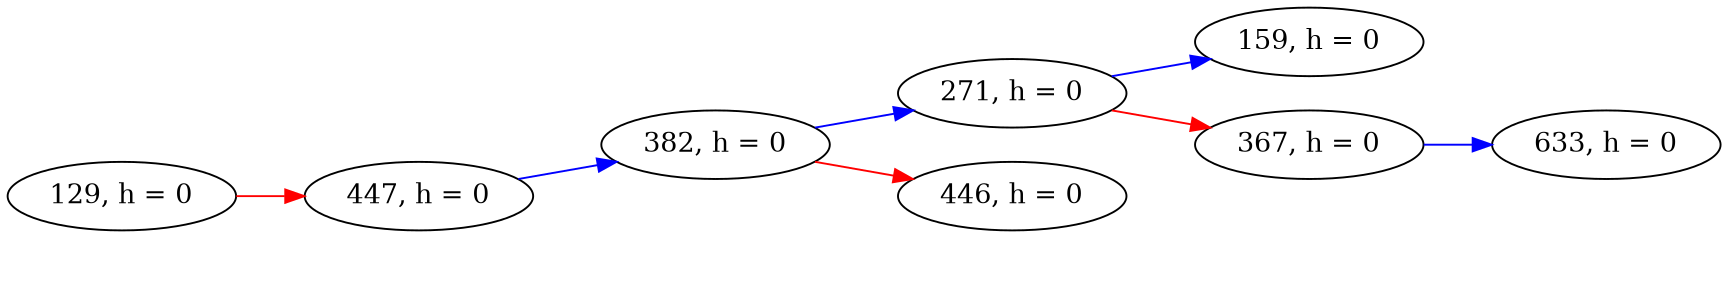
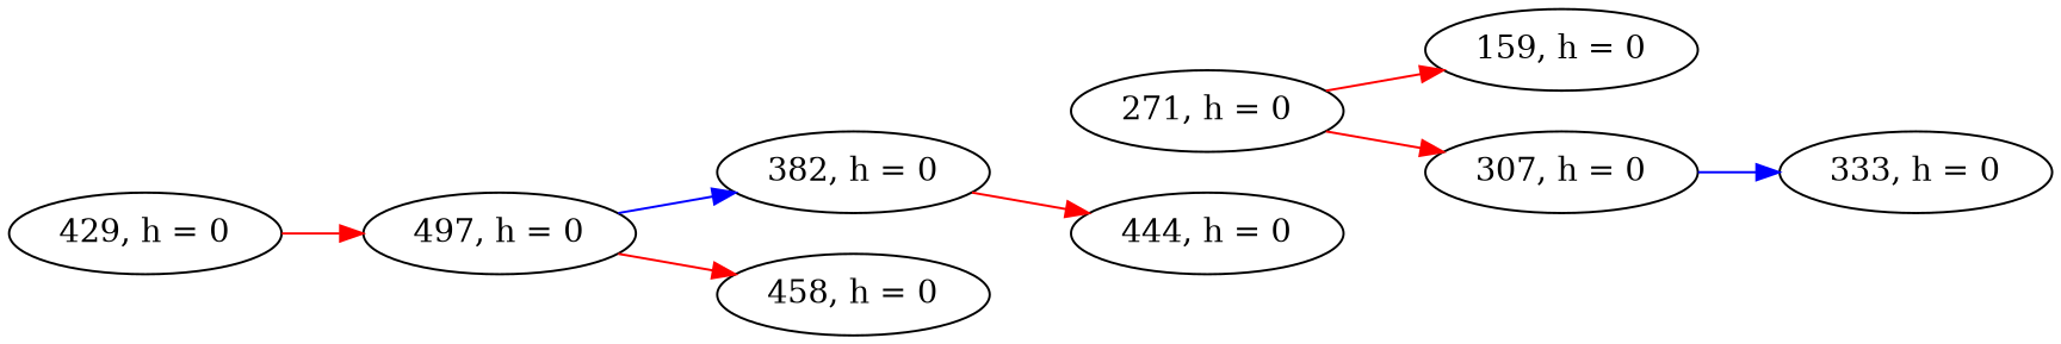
  digraph {
    rankdir=LR
    edge [color=red]
-   n1 [label="129, h = 0"]
-   n2 [label="447, h = 0"]
+   n1 [label="429, h = 0"]
+   n2 [label="497, h = 0"]
    n3 [label="382, h = 0"]
+   n4 [label="458, h = 0"]
    n5 [label="271, h = 0"]
-   n6 [label="446, h = 0"]
+   n6 [label="444, h = 0"]
    n7 [label="159, h = 0"]
-   n8 [label="367, h = 0"]
-   n9 [label="633, h = 0"]
+   n8 [label="307, h = 0"]
+   n9 [label="333, h = 0"]
    n1 -> n2
    n2 -> n3 [color=blue]
-   n3 -> n5 [color=blue]
+   n2 -> n4
    n3 -> n6
-   n5 -> n7 [color=blue]
+   n5 -> n7
    n5 -> n8
    n8 -> n9 [color=blue]
  }
